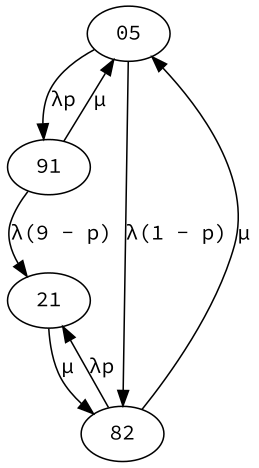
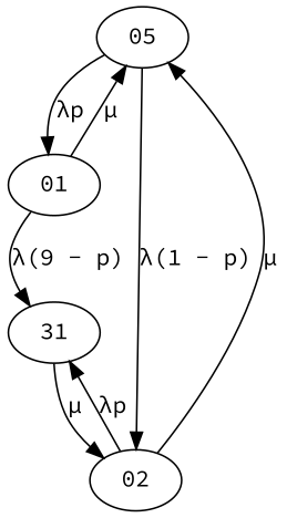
  digraph {
    fontname="Source Code Pro"
    node [fontname="Source Code Pro"]
    edge [fontname="Source Code Pro"]
    n1 [label=05]
-   01 [label=91]
-   02 [label=82]
-   21
+   01
+   02
+   21 [label=31]
    n1 -> 01 [label="λp"]
    n1 -> 02 [label="λ(1 - p)"]
    01 -> n1 [label="μ"]
    01 -> 21 [label="λ(9 - p)"]
    02 -> n1 [label="μ"]
    02 -> 21 [label="λp"]
    21 -> 02 [label="μ"]
  }
